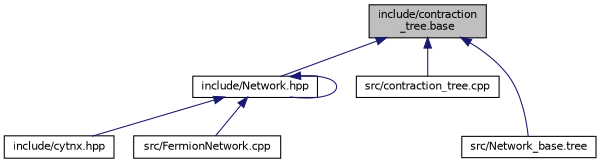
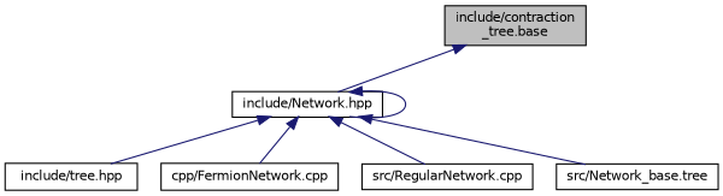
  digraph {
    node [color=black fillcolor=white fontname=Helvetica fontsize=10 shape=record style=filled]
    edge [color=midnightblue dir=back fontname=Helvetica fontsize=10 labelfontname=Helvetica labelfontsize=10 style=solid]
    n1 [fillcolor=grey75 fontcolor=black height=0.2 label="include/contraction\l_tree.base" width=0.4]
    n2 [height=0.2 label="include/Network.hpp" width=0.4]
-   n3 [height=0.2 label="src/contraction_tree.cpp" width=0.4]
-   n4 [height=0.2 label="include/cytnx.hpp" width=0.4]
-   n5 [height=0.2 label="src/FermionNetwork.cpp" width=0.4]
+   n4 [height=0.2 label="include/tree.hpp" width=0.4]
+   n5 [height=0.2 label="cpp/FermionNetwork.cpp" width=0.4]
    n6 [height=0.2 label="src/Network_base.tree" width=0.4]
+   n7 [height=0.2 label="src/RegularNetwork.cpp" width=0.4]
    n1 -> n2
-   n1 -> n3
    n2 -> n2
    n2 -> n4
    n2 -> n5
-   n1 -> n6
+   n2 -> n6
+   n2 -> n7
  }
